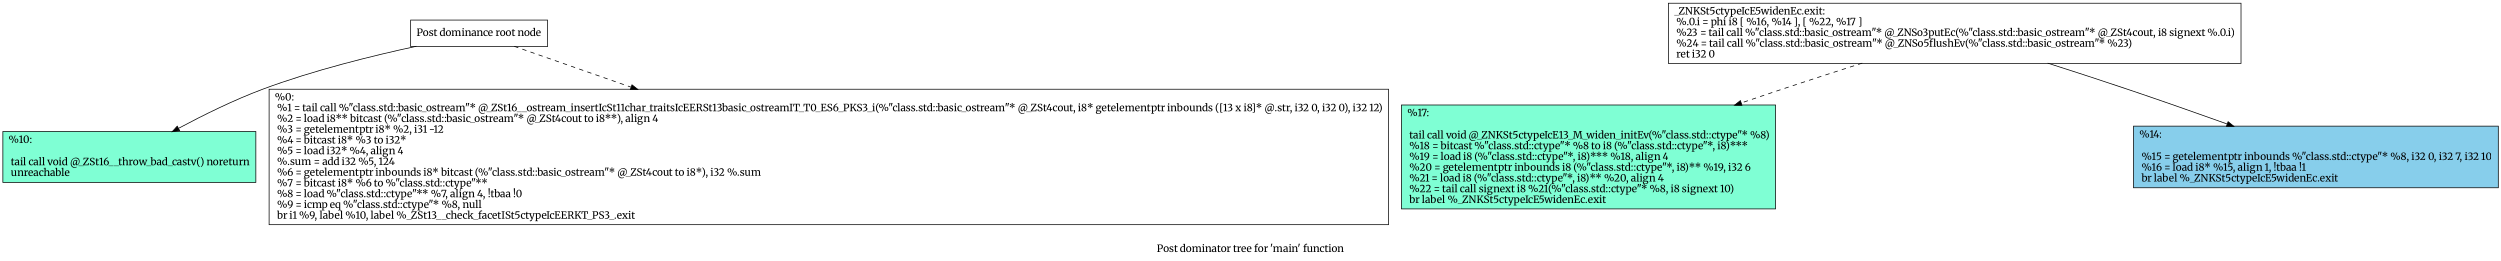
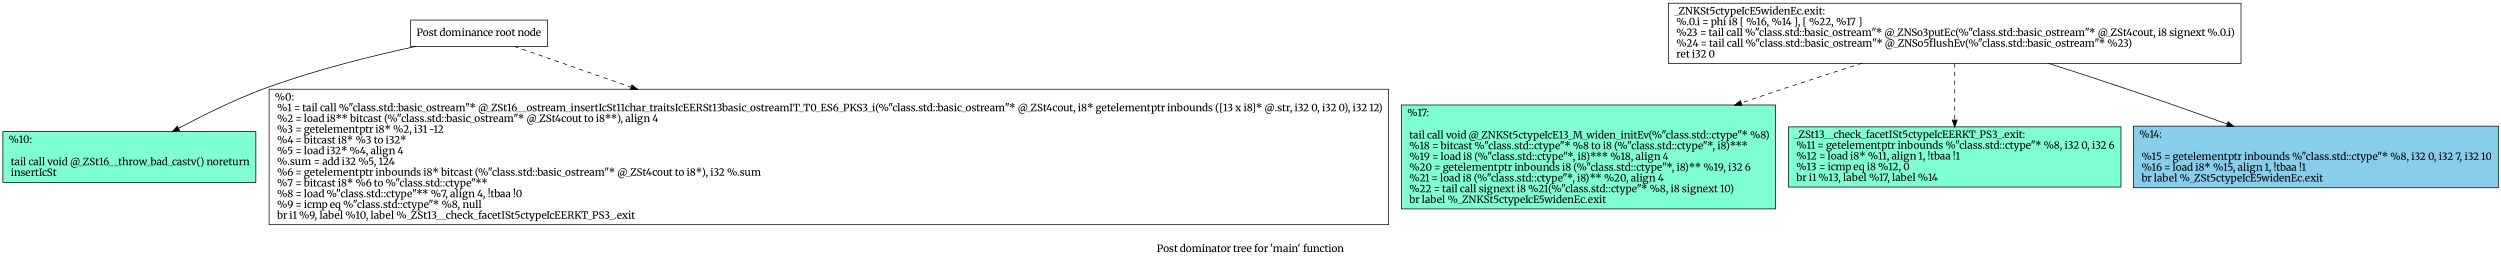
  digraph {
    fontname=Merriweather
    label="Post dominator tree for 'main' function"
    node [fillcolor=white fontname=Merriweather shape=record style=filled]
    edge [fontname=Merriweather style=dashed]
    n1 [label="{Post dominance root node}"]
-   n2 [fillcolor=aquamarine label="{%10:\l\l  tail call void @_ZSt16__throw_bad_castv() noreturn\l  unreachable\l}"]
+   n2 [fillcolor=aquamarine label="{%10:\l\l  tail call void @_ZSt16__throw_bad_castv() noreturn\l  insertIcSt\l}"]
    n3 [label="{%0:\l  %1 = tail call %\"class.std::basic_ostream\"* @_ZSt16__ostream_insertIcSt11char_traitsIcEERSt13basic_ostreamIT_T0_ES6_PKS3_i(%\"class.std::basic_ostream\"* @_ZSt4cout, i8* getelementptr inbounds ([13 x i8]* @.str, i32 0, i32 0), i32 12)\l  %2 = load i8** bitcast (%\"class.std::basic_ostream\"* @_ZSt4cout to i8**), align 4\l  %3 = getelementptr i8* %2, i31 -12\l  %4 = bitcast i8* %3 to i32*\l  %5 = load i32* %4, align 4\l  %.sum = add i32 %5, 124\l  %6 = getelementptr inbounds i8* bitcast (%\"class.std::basic_ostream\"* @_ZSt4cout to i8*), i32 %.sum\l  %7 = bitcast i8* %6 to %\"class.std::ctype\"**\l  %8 = load %\"class.std::ctype\"** %7, align 4, !tbaa !0\l  %9 = icmp eq %\"class.std::ctype\"* %8, null\l  br i1 %9, label %10, label %_ZSt13__check_facetISt5ctypeIcEERKT_PS3_.exit\l}"]
    n4 [label="{_ZNKSt5ctypeIcE5widenEc.exit:                     \l  %.0.i = phi i8 [ %16, %14 ], [ %22, %17 ]\l  %23 = tail call %\"class.std::basic_ostream\"* @_ZNSo3putEc(%\"class.std::basic_ostream\"* @_ZSt4cout, i8 signext %.0.i)\l  %24 = tail call %\"class.std::basic_ostream\"* @_ZNSo5flushEv(%\"class.std::basic_ostream\"* %23)\l  ret i32 0\l}"]
    n5 [fillcolor=aquamarine label="{%17:\l\l  tail call void @_ZNKSt5ctypeIcE13_M_widen_initEv(%\"class.std::ctype\"* %8)\l  %18 = bitcast %\"class.std::ctype\"* %8 to i8 (%\"class.std::ctype\"*, i8)***\l  %19 = load i8 (%\"class.std::ctype\"*, i8)*** %18, align 4\l  %20 = getelementptr inbounds i8 (%\"class.std::ctype\"*, i8)** %19, i32 6\l  %21 = load i8 (%\"class.std::ctype\"*, i8)** %20, align 4\l  %22 = tail call signext i8 %21(%\"class.std::ctype\"* %8, i8 signext 10)\l  br label %_ZNKSt5ctypeIcE5widenEc.exit\l}"]
-   n7 [fillcolor=skyblue label="{%14:\l\l  %15 = getelementptr inbounds %\"class.std::ctype\"* %8, i32 0, i32 7, i32 10\l  %16 = load i8* %15, align 1, !tbaa !1\l  br label %_ZNKSt5ctypeIcE5widenEc.exit\l}"]
+   n6 [fillcolor=aquamarine label="{_ZSt13__check_facetISt5ctypeIcEERKT_PS3_.exit:    \l  %11 = getelementptr inbounds %\"class.std::ctype\"* %8, i32 0, i32 6\l  %12 = load i8* %11, align 1, !tbaa !1\l  %13 = icmp eq i8 %12, 0\l  br i1 %13, label %17, label %14\l}"]
+   n7 [fillcolor=skyblue label="{%14:\l\l  %15 = getelementptr inbounds %\"class.std::ctype\"* %8, i32 0, i32 7, i32 10\l  %16 = load i8* %15, align 1, !tbaa !1\l  br label %_ZSt5ctypeIcE5widenEc.exit\l}"]
    n1 -> n2 [style=solid]
    n1 -> n3
    n4 -> n5
+   n4 -> n6
    n4 -> n7 [style=solid]
  }
